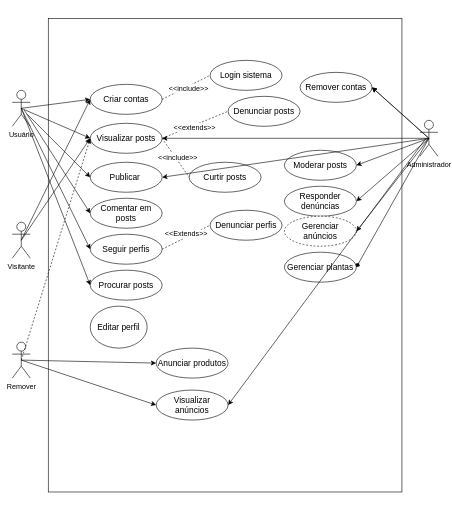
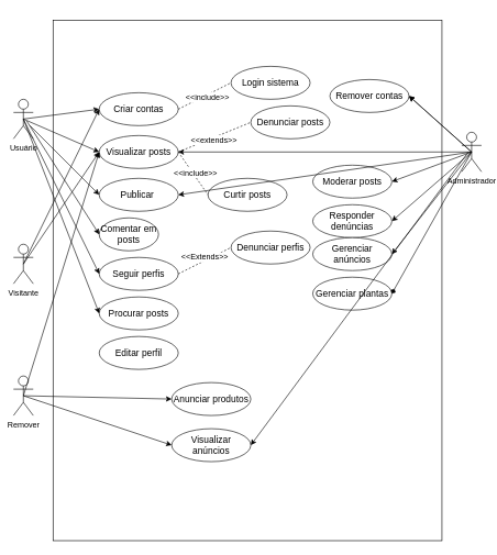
  <mxCell id="0" />
  <mxCell id="1" parent="0" />
  <mxCell id="2" value="Usuário" style="shape=umlActor;verticalLabelPosition=bottom;verticalAlign=top;html=1;outlineConnect=0;" parent="1" vertex="1"><mxGeometry x="20" y="150" width="30" height="60" as="geometry" /></mxCell>
  <mxCell id="3" style="edgeStyle=orthogonalEdgeStyle;rounded=0;orthogonalLoop=1;jettySize=auto;html=1;entryX=0.5;entryY=0;entryDx=0;entryDy=0;" parent="1" edge="1"><mxGeometry relative="1" as="geometry"><mxPoint x="520.059" y="20" as="sourcePoint" /><mxPoint x="520" y="20" as="targetPoint" /></mxGeometry></mxCell>
  <mxCell id="4" value="" style="rounded=0;whiteSpace=wrap;html=1;" parent="1" vertex="1"><mxGeometry x="80" y="30" width="590" height="790" as="geometry" /></mxCell>
  <mxCell id="5" value="Visitante" style="shape=umlActor;verticalLabelPosition=bottom;verticalAlign=top;html=1;outlineConnect=0;" parent="1" vertex="1"><mxGeometry x="20" y="370" width="30" height="60" as="geometry" /></mxCell>
  <mxCell id="6" value="Administrador" style="shape=umlActor;verticalLabelPosition=bottom;verticalAlign=top;html=1;outlineConnect=0;" parent="1" vertex="1"><mxGeometry x="700" y="200" width="30" height="60" as="geometry" /></mxCell>
  <mxCell id="7" value="Remover" style="shape=umlActor;verticalLabelPosition=bottom;verticalAlign=top;html=1;outlineConnect=0;" parent="1" vertex="1"><mxGeometry x="20" y="570" width="30" height="60" as="geometry" /></mxCell>
  <mxCell id="8" value="&lt;font style=&quot;font-size: 14px;&quot;&gt;Criar contas&lt;/font&gt;" style="ellipse;whiteSpace=wrap;html=1;" parent="1" vertex="1"><mxGeometry x="150" y="140" width="120" height="50" as="geometry" /></mxCell>
  <mxCell id="9" value="" style="endArrow=classic;html=1;rounded=0;exitX=0.5;exitY=0.5;exitDx=0;exitDy=0;exitPerimeter=0;entryX=0;entryY=0.5;entryDx=0;entryDy=0;" parent="1" source="2" target="8" edge="1"><mxGeometry width="50" height="50" relative="1" as="geometry"><mxPoint x="330" y="400" as="sourcePoint" /><mxPoint x="380" y="350" as="targetPoint" /></mxGeometry></mxCell>
  <mxCell id="10" value="&lt;span style=&quot;font-size: 14px;&quot;&gt;Login sistema&lt;/span&gt;" style="ellipse;whiteSpace=wrap;html=1;" parent="1" vertex="1"><mxGeometry x="350" y="100" width="120" height="50" as="geometry" /></mxCell>
  <mxCell id="11" value="&lt;span style=&quot;font-size: 14px;&quot;&gt;Visualizar posts&lt;/span&gt;" style="ellipse;whiteSpace=wrap;html=1;" parent="1" vertex="1"><mxGeometry x="150" y="205" width="120" height="50" as="geometry" /></mxCell>
  <mxCell id="12" value="&lt;span style=&quot;font-size: 14px;&quot;&gt;Publicar&amp;nbsp;&lt;/span&gt;" style="ellipse;whiteSpace=wrap;html=1;" parent="1" vertex="1"><mxGeometry x="150" y="270" width="120" height="50" as="geometry" /></mxCell>
- <mxCell id="13" value="&lt;span style=&quot;font-size: 14px;&quot;&gt;Comentar em posts&lt;/span&gt;" style="ellipse;whiteSpace=wrap;html=1;" parent="1" vertex="1"><mxGeometry x="150" y="330" width="120" height="50" as="geometry" /></mxCell>
+ <mxCell id="13" value="&lt;span style=&quot;font-size: 14px;&quot;&gt;Comentar em posts&lt;/span&gt;" style="ellipse;whiteSpace=wrap;html=1;" parent="1" vertex="1"><mxGeometry x="150" y="330" width="90" height="50" as="geometry" /></mxCell>
  <mxCell id="14" value="&lt;span style=&quot;font-size: 14px;&quot;&gt;Seguir perfis&lt;/span&gt;" style="ellipse;whiteSpace=wrap;html=1;" parent="1" vertex="1"><mxGeometry x="150" y="390" width="120" height="50" as="geometry" /></mxCell>
  <mxCell id="15" value="" style="endArrow=classic;html=1;rounded=0;entryX=0;entryY=0.5;entryDx=0;entryDy=0;exitX=0.5;exitY=0.5;exitDx=0;exitDy=0;exitPerimeter=0;" parent="1" source="2" target="11" edge="1"><mxGeometry width="50" height="50" relative="1" as="geometry"><mxPoint x="340" y="390" as="sourcePoint" /><mxPoint x="390" y="340" as="targetPoint" /></mxGeometry></mxCell>
  <mxCell id="16" value="" style="endArrow=classic;html=1;rounded=0;entryX=0;entryY=0.5;entryDx=0;entryDy=0;exitX=0.667;exitY=0.667;exitDx=0;exitDy=0;exitPerimeter=0;" parent="1" target="13" edge="1"><mxGeometry width="50" height="50" relative="1" as="geometry"><mxPoint x="40.01" y="183.02" as="sourcePoint" /><mxPoint x="220" y="430" as="targetPoint" /></mxGeometry></mxCell>
  <mxCell id="17" value="" style="endArrow=classic;html=1;rounded=0;entryX=0;entryY=0.5;entryDx=0;entryDy=0;exitX=0.5;exitY=0.5;exitDx=0;exitDy=0;exitPerimeter=0;" parent="1" source="2" target="14" edge="1"><mxGeometry width="50" height="50" relative="1" as="geometry"><mxPoint x="40.01" y="249.01" as="sourcePoint" /><mxPoint x="220" y="500.99" as="targetPoint" /></mxGeometry></mxCell>
  <mxCell id="18" value="" style="endArrow=classic;html=1;rounded=0;entryX=0;entryY=0.5;entryDx=0;entryDy=0;exitX=0.5;exitY=0.5;exitDx=0;exitDy=0;exitPerimeter=0;" parent="1" target="12" edge="1"><mxGeometry width="50" height="50" relative="1" as="geometry"><mxPoint x="45" y="190" as="sourcePoint" /><mxPoint x="250" y="295" as="targetPoint" /><Array as="points" /></mxGeometry></mxCell>
  <mxCell id="19" value="" style="endArrow=classic;html=1;rounded=0;entryX=0;entryY=0.5;entryDx=0;entryDy=0;exitX=0.5;exitY=0.5;exitDx=0;exitDy=0;exitPerimeter=0;" parent="1" source="5" target="11" edge="1"><mxGeometry width="50" height="50" relative="1" as="geometry"><mxPoint x="460" y="360" as="sourcePoint" /><mxPoint x="510" y="310" as="targetPoint" /></mxGeometry></mxCell>
  <mxCell id="20" value="" style="endArrow=classic;html=1;rounded=0;entryX=0;entryY=0.5;entryDx=0;entryDy=0;exitX=0.5;exitY=0.5;exitDx=0;exitDy=0;exitPerimeter=0;" parent="1" source="5" target="8" edge="1"><mxGeometry width="50" height="50" relative="1" as="geometry"><mxPoint x="40" y="402.5" as="sourcePoint" /><mxPoint x="240" y="167.5" as="targetPoint" /></mxGeometry></mxCell>
  <mxCell id="21" value="&lt;span style=&quot;font-size: 14px;&quot;&gt;Procurar posts&lt;/span&gt;" style="ellipse;whiteSpace=wrap;html=1;" parent="1" vertex="1"><mxGeometry x="150" y="450" width="120" height="50" as="geometry" /></mxCell>
  <mxCell id="22" value="&lt;span style=&quot;font-size: 14px;&quot;&gt;Anunciar produtos&lt;/span&gt;" style="ellipse;whiteSpace=wrap;html=1;" parent="1" vertex="1"><mxGeometry x="260" y="580" width="120" height="50" as="geometry" /></mxCell>
  <mxCell id="23" value="" style="endArrow=classic;html=1;rounded=0;entryX=1;entryY=0.5;entryDx=0;entryDy=0;exitX=0.5;exitY=0.5;exitDx=0;exitDy=0;exitPerimeter=0;" parent="1" source="6" target="39" edge="1"><mxGeometry width="50" height="50" relative="1" as="geometry"><mxPoint x="460" y="350" as="sourcePoint" /><mxPoint x="510" y="300" as="targetPoint" /></mxGeometry></mxCell>
  <mxCell id="24" value="&lt;span style=&quot;font-size: 14px;&quot;&gt;Moderar posts&lt;/span&gt;" style="ellipse;whiteSpace=wrap;html=1;" parent="1" vertex="1"><mxGeometry x="474" y="250" width="120" height="50" as="geometry" /></mxCell>
  <mxCell id="25" value="" style="endArrow=classic;html=1;rounded=0;exitX=0.5;exitY=0.5;exitDx=0;exitDy=0;exitPerimeter=0;entryX=1;entryY=0.5;entryDx=0;entryDy=0;" parent="1" source="6" target="24" edge="1"><mxGeometry width="50" height="50" relative="1" as="geometry"><mxPoint x="460" y="350" as="sourcePoint" /><mxPoint x="510" y="300" as="targetPoint" /></mxGeometry></mxCell>
  <mxCell id="26" value="&lt;span style=&quot;font-size: 14px;&quot;&gt;Visualizar anúncios&lt;/span&gt;" style="ellipse;whiteSpace=wrap;html=1;" parent="1" vertex="1"><mxGeometry x="260" y="650" width="120" height="50" as="geometry" /></mxCell>
  <mxCell id="27" value="" style="endArrow=classic;html=1;rounded=0;entryX=0;entryY=0.5;entryDx=0;entryDy=0;exitX=0.5;exitY=0.5;exitDx=0;exitDy=0;exitPerimeter=0;" parent="1" source="7" target="26" edge="1"><mxGeometry width="50" height="50" relative="1" as="geometry"><mxPoint x="460" y="750" as="sourcePoint" /><mxPoint x="510" y="700" as="targetPoint" /></mxGeometry></mxCell>
  <mxCell id="28" value="&lt;span style=&quot;font-size: 14px;&quot;&gt;Curtir posts&lt;/span&gt;" style="ellipse;whiteSpace=wrap;html=1;" parent="1" vertex="1"><mxGeometry x="315" y="270" width="120" height="50" as="geometry" /></mxCell>
  <mxCell id="29" value="" style="endArrow=classic;html=1;rounded=0;exitX=0.5;exitY=0.5;exitDx=0;exitDy=0;exitPerimeter=0;entryX=0;entryY=0.5;entryDx=0;entryDy=0;" parent="1" source="7" target="22" edge="1"><mxGeometry width="50" height="50" relative="1" as="geometry"><mxPoint x="460" y="550" as="sourcePoint" /><mxPoint x="510" y="500" as="targetPoint" /></mxGeometry></mxCell>
  <mxCell id="30" value="&lt;span style=&quot;font-size: 14px;&quot;&gt;Responder denúncias&lt;/span&gt;" style="ellipse;whiteSpace=wrap;html=1;" parent="1" vertex="1"><mxGeometry x="474" y="310" width="120" height="50" as="geometry" /></mxCell>
- <mxCell id="31" value="&lt;span style=&quot;font-size: 14px;&quot;&gt;Gerenciar anúncios&lt;/span&gt;" style="ellipse;whiteSpace=wrap;html=1;dashed=1;" parent="1" vertex="1"><mxGeometry x="474" y="360" width="120" height="50" as="geometry" /></mxCell>
+ <mxCell id="31" value="&lt;span style=&quot;font-size: 14px;&quot;&gt;Gerenciar anúncios&lt;/span&gt;" style="ellipse;whiteSpace=wrap;html=1;" parent="1" vertex="1"><mxGeometry x="474" y="360" width="120" height="50" as="geometry" /></mxCell>
  <mxCell id="32" value="" style="endArrow=classic;html=1;rounded=0;exitX=0.5;exitY=0.5;exitDx=0;exitDy=0;exitPerimeter=0;entryX=1;entryY=0.5;entryDx=0;entryDy=0;" parent="1" source="6" target="31" edge="1"><mxGeometry width="50" height="50" relative="1" as="geometry"><mxPoint x="460" y="450" as="sourcePoint" /><mxPoint x="510" y="400" as="targetPoint" /></mxGeometry></mxCell>
  <mxCell id="33" value="" style="endArrow=classic;html=1;rounded=0;exitX=0.5;exitY=0.5;exitDx=0;exitDy=0;exitPerimeter=0;entryX=1;entryY=0.5;entryDx=0;entryDy=0;" parent="1" source="6" target="30" edge="1"><mxGeometry width="50" height="50" relative="1" as="geometry"><mxPoint x="460" y="450" as="sourcePoint" /><mxPoint x="510" y="400" as="targetPoint" /></mxGeometry></mxCell>
  <mxCell id="34" value="" style="endArrow=classic;html=1;rounded=0;exitX=0.5;exitY=0.5;exitDx=0;exitDy=0;exitPerimeter=0;entryX=1;entryY=0.5;entryDx=0;entryDy=0;" parent="1" source="6" target="12" edge="1"><mxGeometry width="50" height="50" relative="1" as="geometry"><mxPoint x="460" y="360" as="sourcePoint" /><mxPoint x="510" y="310" as="targetPoint" /></mxGeometry></mxCell>
- <mxCell id="35" value="" style="endArrow=classic;html=1;rounded=0;exitX=0.5;exitY=0.5;exitDx=0;exitDy=0;exitPerimeter=0;entryX=0;entryY=0.5;entryDx=0;entryDy=0;dashed=1;" parent="1" source="7" target="11" edge="1"><mxGeometry width="50" height="50" relative="1" as="geometry"><mxPoint x="460" y="460" as="sourcePoint" /><mxPoint x="510" y="410" as="targetPoint" /></mxGeometry></mxCell>
+ <mxCell id="35" value="" style="endArrow=classic;html=1;rounded=0;exitX=0.5;exitY=0.5;exitDx=0;exitDy=0;exitPerimeter=0;entryX=0;entryY=0.5;entryDx=0;entryDy=0;" parent="1" source="7" target="11" edge="1"><mxGeometry width="50" height="50" relative="1" as="geometry"><mxPoint x="460" y="460" as="sourcePoint" /><mxPoint x="510" y="410" as="targetPoint" /></mxGeometry></mxCell>
  <mxCell id="36" value="&lt;span style=&quot;font-size: 14px;&quot;&gt;Gerenciar plantas&lt;/span&gt;" style="ellipse;whiteSpace=wrap;html=1;" parent="1" vertex="1"><mxGeometry x="474" y="420" width="120" height="50" as="geometry" /></mxCell>
  <mxCell id="37" value="" style="endArrow=diamond;html=1;rounded=0;exitX=0.5;exitY=0.5;exitDx=0;exitDy=0;exitPerimeter=0;entryX=1;entryY=0.5;entryDx=0;entryDy=0;" parent="1" source="6" target="36" edge="1"><mxGeometry width="50" height="50" relative="1" as="geometry"><mxPoint x="460" y="460" as="sourcePoint" /><mxPoint x="510" y="410" as="targetPoint" /></mxGeometry></mxCell>
  <mxCell id="38" value="" style="endArrow=classic;html=1;rounded=0;exitX=0.5;exitY=0.5;exitDx=0;exitDy=0;exitPerimeter=0;entryX=1;entryY=0.5;entryDx=0;entryDy=0;" parent="1" source="6" target="39" edge="1"><mxGeometry width="50" height="50" relative="1" as="geometry"><mxPoint x="715" y="230" as="sourcePoint" /><mxPoint x="360" y="285" as="targetPoint" /></mxGeometry></mxCell>
  <mxCell id="39" value="&lt;span style=&quot;font-size: 14px;&quot;&gt;Remover contas&lt;/span&gt;" style="ellipse;whiteSpace=wrap;html=1;" parent="1" vertex="1"><mxGeometry x="500" y="120" width="120" height="50" as="geometry" /></mxCell>
  <mxCell id="40" value="" style="endArrow=classic;html=1;rounded=0;exitX=0.5;exitY=0.5;exitDx=0;exitDy=0;exitPerimeter=0;entryX=1;entryY=0.5;entryDx=0;entryDy=0;" parent="1" source="6" target="11" edge="1"><mxGeometry width="50" height="50" relative="1" as="geometry"><mxPoint x="460" y="400" as="sourcePoint" /><mxPoint x="510" y="350" as="targetPoint" /></mxGeometry></mxCell>
  <mxCell id="41" value="" style="endArrow=classic;html=1;rounded=0;exitX=0.5;exitY=0.5;exitDx=0;exitDy=0;exitPerimeter=0;entryX=0;entryY=0.5;entryDx=0;entryDy=0;" parent="1" source="2" target="21" edge="1"><mxGeometry width="50" height="50" relative="1" as="geometry"><mxPoint x="460" y="570" as="sourcePoint" /><mxPoint x="510" y="520" as="targetPoint" /></mxGeometry></mxCell>
  <mxCell id="42" value="&lt;span style=&quot;font-size: 14px;&quot;&gt;Denunciar posts&lt;/span&gt;" style="ellipse;whiteSpace=wrap;html=1;" parent="1" vertex="1"><mxGeometry x="380" y="160" width="120" height="50" as="geometry" /></mxCell>
  <mxCell id="43" value="" style="endArrow=none;dashed=1;html=1;rounded=0;exitX=1;exitY=0.5;exitDx=0;exitDy=0;entryX=0;entryY=0.5;entryDx=0;entryDy=0;" parent="1" source="11" target="42" edge="1"><mxGeometry width="50" height="50" relative="1" as="geometry"><mxPoint x="460" y="320" as="sourcePoint" /><mxPoint x="510" y="270" as="targetPoint" /></mxGeometry></mxCell>
  <mxCell id="44" value="&lt;span style=&quot;font-size: 12px;&quot;&gt;&amp;lt;&amp;lt;extends&amp;gt;&amp;gt;&lt;/span&gt;" style="edgeLabel;html=1;align=center;verticalAlign=middle;resizable=0;points=[];" parent="43" vertex="1" connectable="0"><mxGeometry x="-0.039" y="-3" relative="1" as="geometry"><mxPoint as="offset" /></mxGeometry></mxCell>
  <mxCell id="45" value="" style="endArrow=none;dashed=1;html=1;rounded=0;exitX=1;exitY=0.5;exitDx=0;exitDy=0;entryX=0;entryY=0.5;entryDx=0;entryDy=0;" parent="1" source="8" target="10" edge="1"><mxGeometry width="50" height="50" relative="1" as="geometry"><mxPoint x="310" y="320" as="sourcePoint" /><mxPoint x="360" y="270" as="targetPoint" /></mxGeometry></mxCell>
  <mxCell id="46" value="&lt;font style=&quot;font-size: 12px;&quot;&gt;&amp;lt;&amp;lt;include&amp;gt;&amp;gt;&lt;/font&gt;" style="edgeLabel;html=1;align=center;verticalAlign=middle;resizable=0;points=[];" parent="45" vertex="1" connectable="0"><mxGeometry x="0.049" y="-3" relative="1" as="geometry"><mxPoint as="offset" /></mxGeometry></mxCell>
  <mxCell id="47" value="" style="endArrow=none;dashed=1;html=1;rounded=0;exitX=1;exitY=0.5;exitDx=0;exitDy=0;entryX=0;entryY=0.5;entryDx=0;entryDy=0;" parent="1" source="11" target="28" edge="1"><mxGeometry width="50" height="50" relative="1" as="geometry"><mxPoint x="350" y="420" as="sourcePoint" /><mxPoint x="400" y="370" as="targetPoint" /></mxGeometry></mxCell>
  <mxCell id="48" value="&lt;font style=&quot;font-size: 12px;&quot;&gt;&amp;lt;&amp;lt;include&amp;gt;&amp;gt;&lt;/font&gt;" style="edgeLabel;html=1;align=center;verticalAlign=middle;resizable=0;points=[];" parent="47" vertex="1" connectable="0"><mxGeometry x="0.019" y="3" relative="1" as="geometry"><mxPoint as="offset" /></mxGeometry></mxCell>
- <mxCell id="49" value="&lt;span style=&quot;font-size: 14px;&quot;&gt;Editar perfil&lt;/span&gt;" style="ellipse;whiteSpace=wrap;html=1;" parent="1" vertex="1"><mxGeometry x="150" y="510" width="95" height="70" as="geometry" /></mxCell>
+ <mxCell id="49" value="&lt;span style=&quot;font-size: 14px;&quot;&gt;Editar perfil&lt;/span&gt;" style="ellipse;whiteSpace=wrap;html=1;" parent="1" vertex="1"><mxGeometry x="150" y="510" width="120" height="50" as="geometry" /></mxCell>
  <mxCell id="50" style="edgeStyle=orthogonalEdgeStyle;rounded=0;orthogonalLoop=1;jettySize=auto;html=1;exitX=0.5;exitY=1;exitDx=0;exitDy=0;" parent="1" source="4" target="4" edge="1"><mxGeometry relative="1" as="geometry" /></mxCell>
  <mxCell id="51" value="&lt;span style=&quot;font-size: 14px;&quot;&gt;Denunciar perfis&lt;/span&gt;" style="ellipse;whiteSpace=wrap;html=1;" parent="1" vertex="1"><mxGeometry x="350" y="350" width="120" height="50" as="geometry" /></mxCell>
  <mxCell id="52" value="" style="endArrow=none;dashed=1;html=1;rounded=0;exitX=1;exitY=0.5;exitDx=0;exitDy=0;entryX=0;entryY=0.5;entryDx=0;entryDy=0;" parent="1" source="14" target="51" edge="1"><mxGeometry width="50" height="50" relative="1" as="geometry"><mxPoint x="420" y="460" as="sourcePoint" /><mxPoint x="470" y="410" as="targetPoint" /></mxGeometry></mxCell>
  <mxCell id="53" value="&lt;font style=&quot;font-size: 12px;&quot;&gt;&amp;lt;&amp;lt;Extends&amp;gt;&amp;gt;&lt;/font&gt;" style="edgeLabel;html=1;align=center;verticalAlign=middle;resizable=0;points=[];" parent="52" vertex="1" connectable="0"><mxGeometry x="0.344" y="-2" relative="1" as="geometry"><mxPoint x="-15" as="offset" /></mxGeometry></mxCell>
  <mxCell id="54" value="" style="endArrow=classic;html=1;rounded=0;entryX=1;entryY=0.5;entryDx=0;entryDy=0;" parent="1" target="26" edge="1"><mxGeometry width="50" height="50" relative="1" as="geometry"><mxPoint x="710" y="230" as="sourcePoint" /><mxPoint x="410" y="350" as="targetPoint" /></mxGeometry></mxCell>
